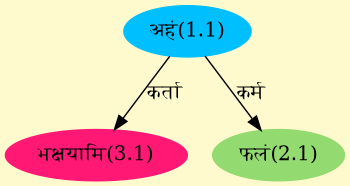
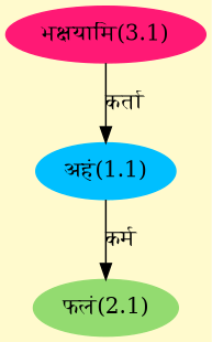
  digraph {
    bgcolor=lemonchiffon1
    compound=true
    rankdir=BT
    node [style=filled]
    edge [dir=back]
    n1 [color="#00BFFF" label="अहं(1.1)"]
    n2 [color="#FF1975" label="भक्षयामि(3.1)"]
    n3 [color="#93DB70" label="फलं(2.1)"]
-   n2 -> n1 [label="कर्ता"]
+   n1 -> n2 [label="कर्ता"]
    n3 -> n1 [label="कर्म"]
  }
